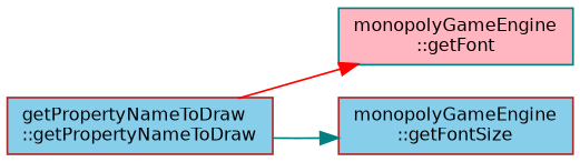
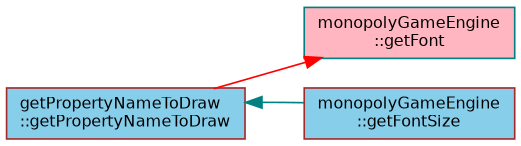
  digraph {
    rankdir=LR
    node [color=brown fillcolor=skyblue fontname=Helvetica fontsize=10 shape=record style=filled]
    edge [fontname=Helvetica fontsize=10 labelfontname=Helvetica labelfontsize=10 style=solid]
    n1 [fontcolor=black height=0.2 label="getPropertyNameToDraw\l::getPropertyNameToDraw" width=0.4]
    n2 [color=teal fillcolor=lightpink height=0.2 label="monopolyGameEngine\l::getFont" width=0.4]
    n3 [height=0.2 label="monopolyGameEngine\l::getFontSize" width=0.4]
    n1 -> n2 [color=red]
-   n1 -> n3 [color=teal]
+   n3 -> n1 [color=teal]
  }
